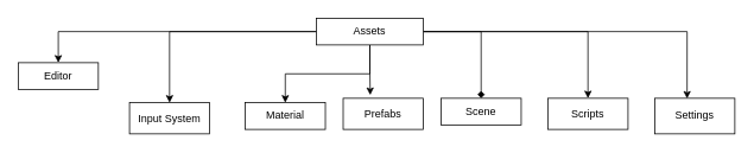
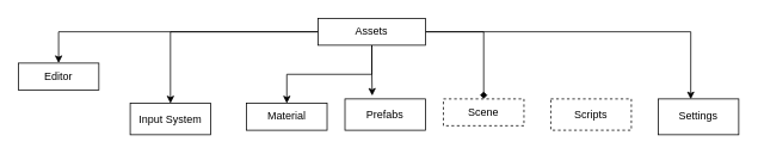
  <mxCell id="0" />
  <mxCell id="1" parent="0" />
  <mxCell id="2" style="edgeStyle=orthogonalEdgeStyle;rounded=0;orthogonalLoop=1;jettySize=auto;html=1;entryX=0.5;entryY=0;entryDx=0;entryDy=0;" edge="1" parent="1" source="9" target="10"><mxGeometry relative="1" as="geometry" /></mxCell>
  <mxCell id="3" style="edgeStyle=orthogonalEdgeStyle;rounded=0;orthogonalLoop=1;jettySize=auto;html=1;entryX=0.5;entryY=0;entryDx=0;entryDy=0;" edge="1" parent="1" source="9" target="11"><mxGeometry relative="1" as="geometry" /></mxCell>
  <mxCell id="4" style="edgeStyle=orthogonalEdgeStyle;rounded=0;orthogonalLoop=1;jettySize=auto;html=1;" edge="1" parent="1" source="9" target="12"><mxGeometry relative="1" as="geometry" /></mxCell>
  <mxCell id="5" style="edgeStyle=orthogonalEdgeStyle;rounded=0;orthogonalLoop=1;jettySize=auto;html=1;entryX=0.338;entryY=-0.103;entryDx=0;entryDy=0;entryPerimeter=0;" edge="1" parent="1" source="9" target="13"><mxGeometry relative="1" as="geometry" /></mxCell>
  <mxCell id="6" style="edgeStyle=orthogonalEdgeStyle;rounded=0;orthogonalLoop=1;jettySize=auto;html=1;entryX=0.5;entryY=0;entryDx=0;entryDy=0;endArrow=diamond;" edge="1" parent="1" source="9" target="14"><mxGeometry relative="1" as="geometry" /></mxCell>
- <mxCell id="7" style="edgeStyle=orthogonalEdgeStyle;rounded=0;orthogonalLoop=1;jettySize=auto;html=1;entryX=0.5;entryY=0;entryDx=0;entryDy=0;" edge="1" parent="1" source="9" target="15"><mxGeometry relative="1" as="geometry" /></mxCell>
  <mxCell id="8" style="edgeStyle=orthogonalEdgeStyle;rounded=0;orthogonalLoop=1;jettySize=auto;html=1;entryX=0.404;entryY=0.01;entryDx=0;entryDy=0;entryPerimeter=0;" edge="1" parent="1" source="9" target="16"><mxGeometry relative="1" as="geometry" /></mxCell>
  <mxCell id="9" value="Assets" style="whiteSpace=wrap;html=1;" vertex="1" parent="1"><mxGeometry x="355" y="20" width="120" height="30" as="geometry" /></mxCell>
  <mxCell id="10" value="Editor" style="whiteSpace=wrap;html=1;" vertex="1" parent="1"><mxGeometry x="20" y="70" width="90" height="30" as="geometry" /></mxCell>
  <mxCell id="11" value="Input System" style="whiteSpace=wrap;html=1;" vertex="1" parent="1"><mxGeometry x="145" y="115" width="90" height="35" as="geometry" /></mxCell>
  <mxCell id="12" value="Material" style="whiteSpace=wrap;html=1;" vertex="1" parent="1"><mxGeometry x="275" y="115" width="90" height="30" as="geometry" /></mxCell>
  <mxCell id="13" value="Prefabs" style="whiteSpace=wrap;html=1;" vertex="1" parent="1"><mxGeometry x="385" y="110" width="90" height="35" as="geometry" /></mxCell>
- <mxCell id="14" value="Scene" style="whiteSpace=wrap;html=1;" vertex="1" parent="1"><mxGeometry x="495" y="110" width="90" height="30" as="geometry" /></mxCell>
- <mxCell id="15" value="Scripts" style="whiteSpace=wrap;html=1;" vertex="1" parent="1"><mxGeometry x="615" y="110" width="90" height="35" as="geometry" /></mxCell>
+ <mxCell id="14" value="Scene" style="whiteSpace=wrap;html=1;dashed=1;" vertex="1" parent="1"><mxGeometry x="495" y="110" width="90" height="30" as="geometry" /></mxCell>
+ <mxCell id="15" value="Scripts" style="whiteSpace=wrap;html=1;dashed=1;" vertex="1" parent="1"><mxGeometry x="615" y="110" width="90" height="35" as="geometry" /></mxCell>
  <mxCell id="16" value="Settings" style="whiteSpace=wrap;html=1;" vertex="1" parent="1"><mxGeometry x="735" y="110" width="90" height="40" as="geometry" /></mxCell>
